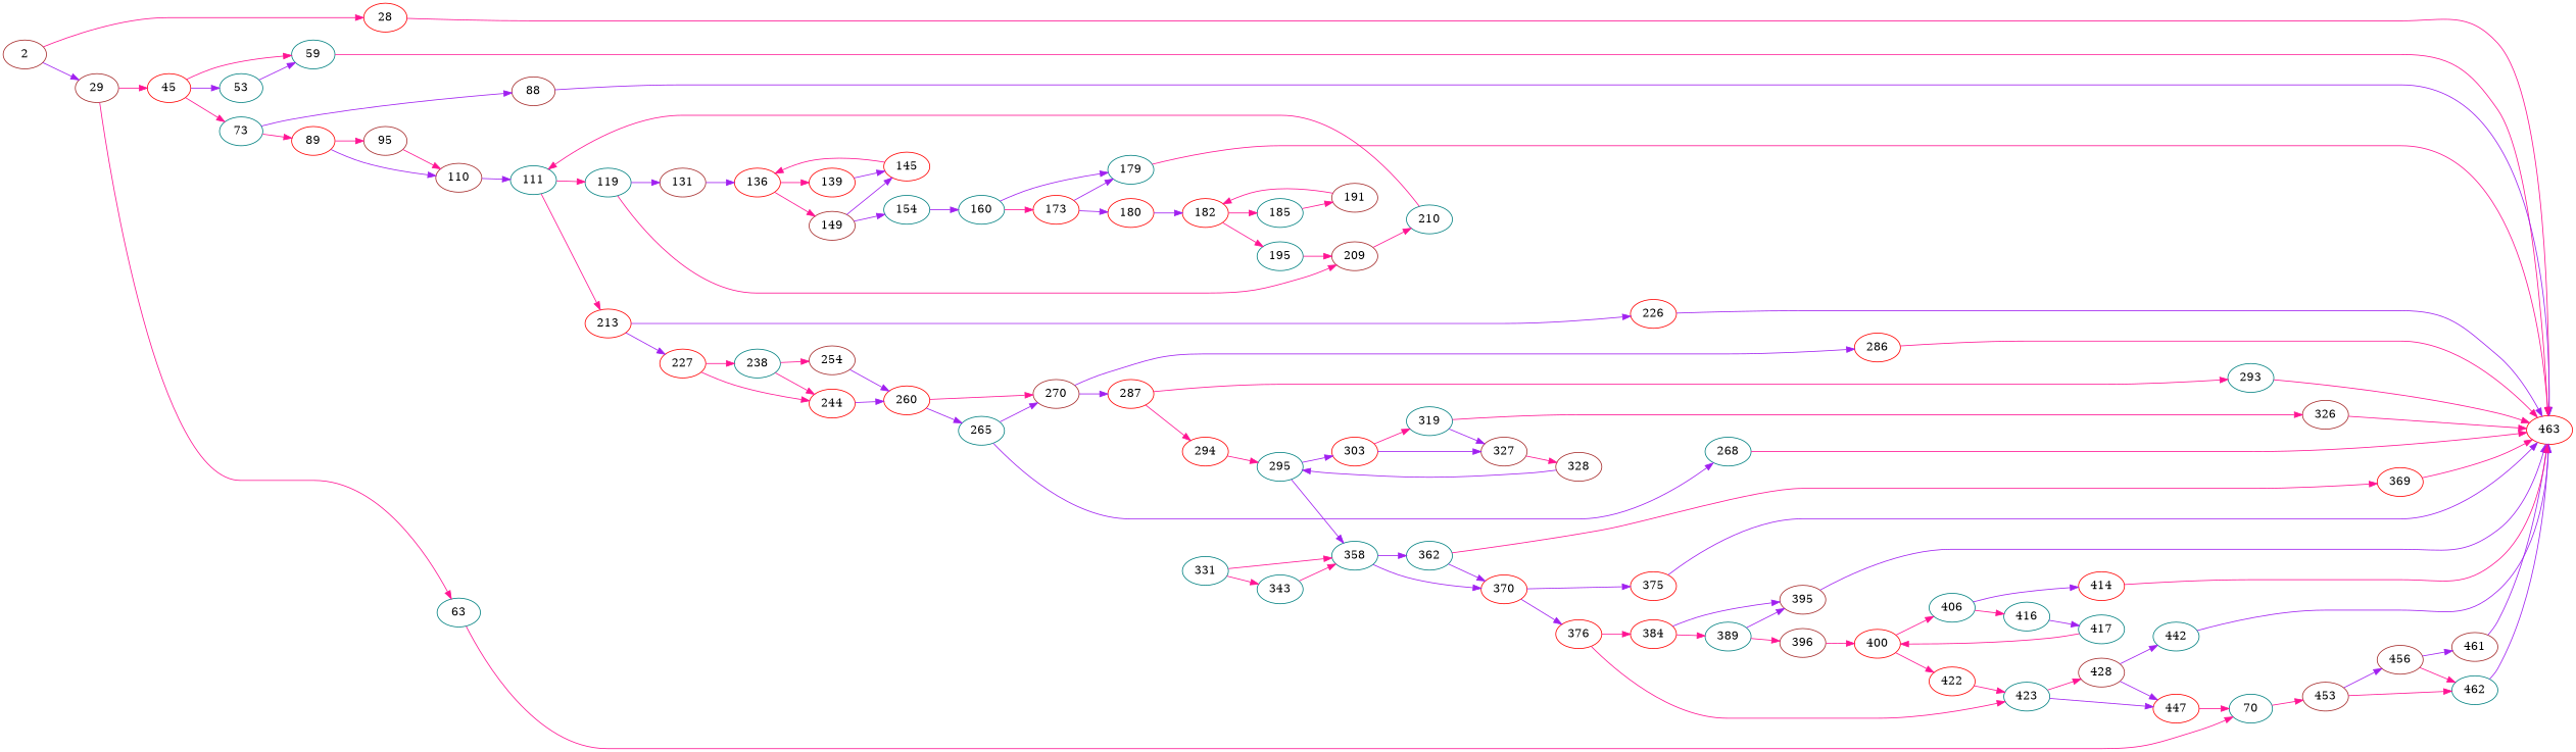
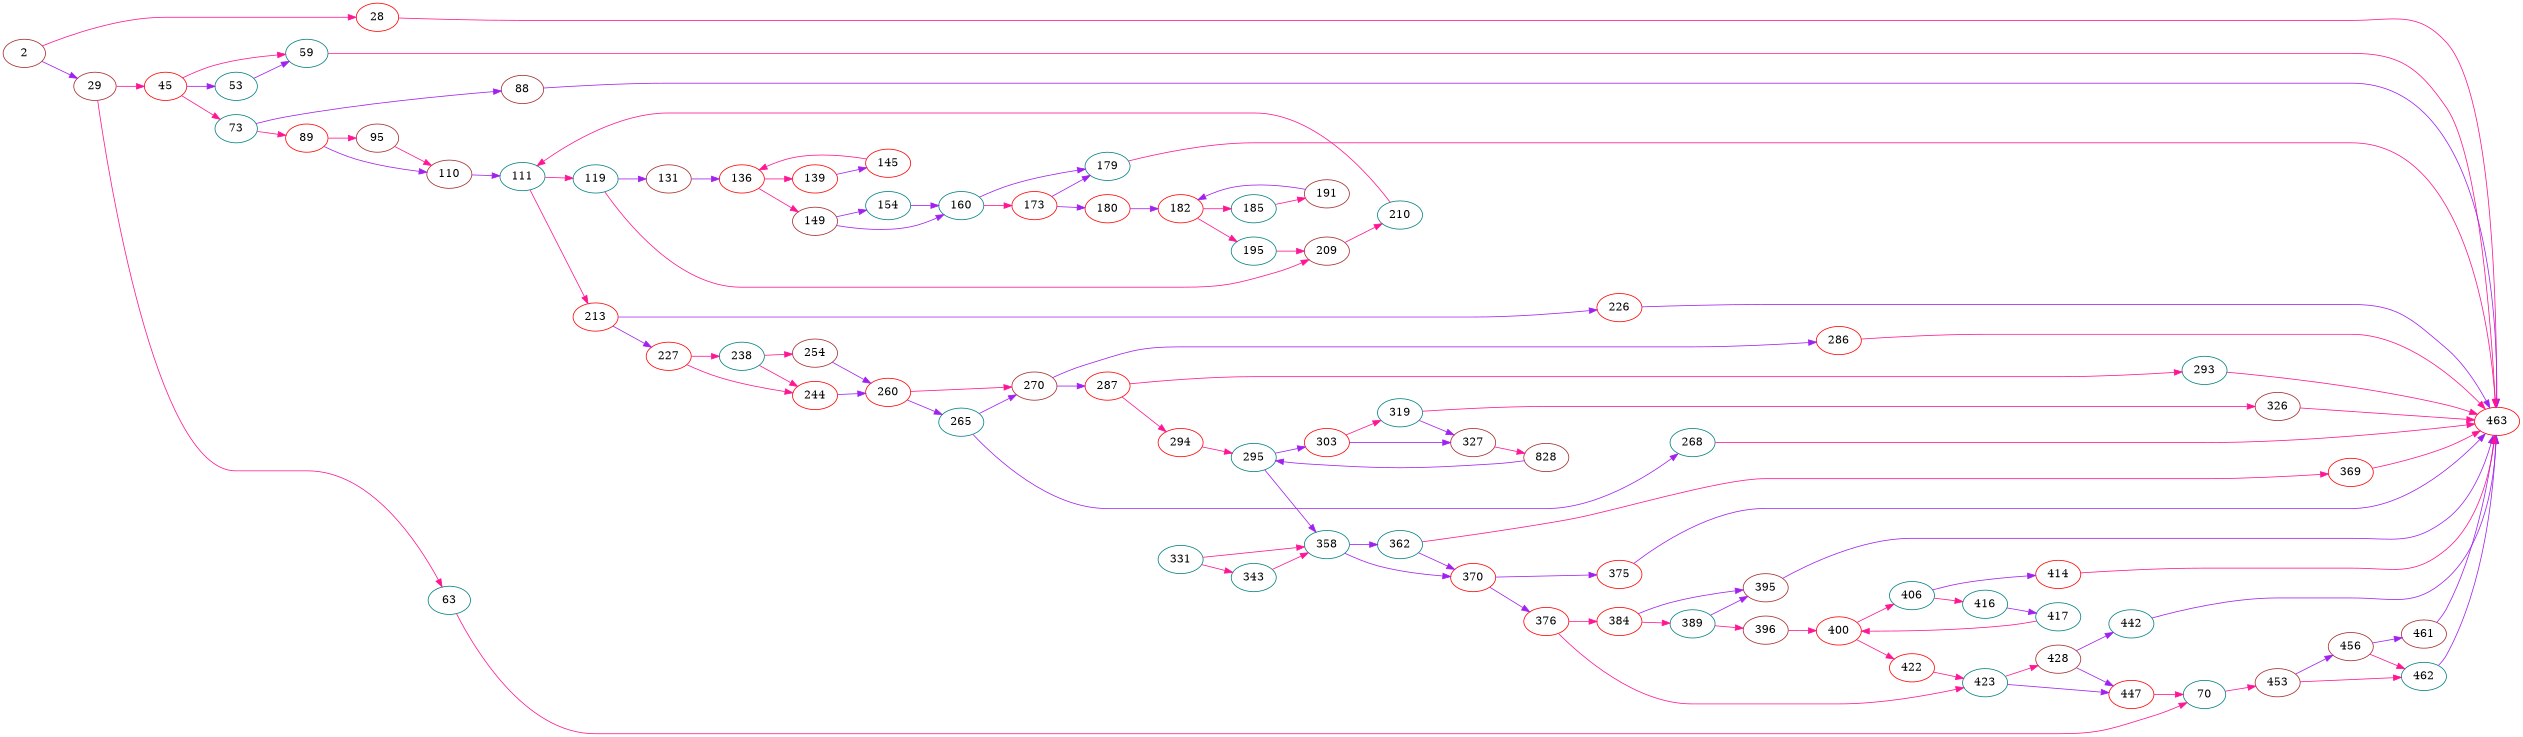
  strict digraph {
    rankdir=LR
    node [color=teal]
    edge [color=deeppink]
    2 [color=brown entry=true]
    28 [color=red]
    29 [color=brown]
    463 [color=red]
    45 [color=red]
    63
    59
    53
    73
    70
    453 [color=brown]
    88 [color=brown]
    89 [color=red]
    456 [color=brown]
    462
    95 [color=brown]
    110 [color=brown]
    461 [color=brown]
    111
    119
    213 [color=red]
    131 [color=brown]
    209 [color=brown]
    226 [color=red]
    227 [color=red]
    136 [color=red]
    210
    244 [color=red]
    238
    139 [color=red]
    149 [color=brown]
    145 [color=red]
    154
    160
    179
    173 [color=red]
    180 [color=red]
    182 [color=red]
    185
    195
    191 [color=brown]
    260 [color=red]
    254 [color=brown]
    265
    270 [color=brown]
    268
    286 [color=red]
    287 [color=red]
    293
    294 [color=red]
    295
    303 [color=red]
    358
    319
    327 [color=brown]
    331
    343
    326 [color=brown]
-   328 [color=brown]
+   328 [color=brown label=828]
    362
    370 [color=red]
    369 [color=red]
    375 [color=red]
    376 [color=red]
    384 [color=red]
    423
    395 [color=brown]
    389
    428 [color=brown]
    447 [color=red]
    396 [color=brown]
    442
    400 [color=red]
    406
    422 [color=red]
    414 [color=red]
    416
    417
    2 -> 28 [cond=true]
    2 -> 29 [color=purple cond=false]
    28 -> 463
    29 -> 45 [cond=true]
    29 -> 63 [cond=false]
    45 -> 59 [cond=true]
    45 -> 53 [color=purple cond=false]
    45 -> 73 [cond=true]
    63 -> 70
    59 -> 463
    53 -> 59 [color=purple]
    73 -> 88 [color=purple cond=true]
    73 -> 89 [cond=false]
    70 -> 453 [cond=false]
    453 -> 456 [color=purple cond=true]
    453 -> 462 [cond=false]
    88 -> 463 [color=purple]
    89 -> 95 [cond=true]
    89 -> 110 [color=purple cond=false]
    456 -> 462 [cond=false]
    456 -> 461 [color=purple cond=true]
    462 -> 463 [color=purple]
    95 -> 110
    110 -> 111 [color=purple]
    461 -> 463 [color=purple]
    111 -> 119 [cond=true]
    111 -> 213 [cond=false]
    119 -> 131 [color=purple cond=true]
    119 -> 209 [cond=false]
    213 -> 226 [color=purple cond=true]
    213 -> 227 [color=purple cond=false]
    131 -> 136 [color=purple]
    209 -> 210
    226 -> 463 [color=purple]
    227 -> 244 [cond=true]
    227 -> 238 [cond=false]
    136 -> 139 [cond=true]
    136 -> 149 [cond=false]
    210 -> 111
    244 -> 260 [color=purple]
    238 -> 244 [cond=true]
    238 -> 254 [cond=false]
    139 -> 145 [color=purple]
    149 -> 154 [color=purple cond=true]
-   149 -> 145 [color=purple cond=false]
+   149 -> 160 [color=purple cond=false]
    145 -> 136
    154 -> 160 [color=purple]
    160 -> 179 [color=purple cond=true]
    160 -> 173 [cond=false]
    179 -> 463
    173 -> 179 [color=purple cond=true]
    173 -> 180 [color=purple cond=false]
    180 -> 182 [color=purple]
    182 -> 185 [cond=true]
    182 -> 195 [cond=false]
    185 -> 191
    195 -> 209
-   191 -> 182
+   191 -> 182 [color=purple]
    260 -> 265 [color=purple cond=true]
    260 -> 270 [cond=false]
    254 -> 260 [color=purple]
    265 -> 270 [color=purple cond=true]
    265 -> 268 [color=purple cond=false]
    270 -> 286 [color=purple cond=true]
    270 -> 287 [color=purple cond=false]
    268 -> 463
    286 -> 463
    287 -> 293 [cond=true]
    287 -> 294 [cond=false]
    293 -> 463
    294 -> 295
    295 -> 303 [color=purple cond=true]
    295 -> 358 [color=purple cond=false]
    303 -> 319 [cond=true]
    303 -> 327 [color=purple cond=false]
    358 -> 362 [color=purple cond=true]
    358 -> 370 [color=purple cond=false]
    319 -> 327 [color=purple cond=false]
    319 -> 326 [cond=true]
    327 -> 328
    331 -> 358 [cond=false]
    331 -> 343 [cond=true]
    343 -> 358
    326 -> 463
    328 -> 295 [color=purple]
    362 -> 370 [color=purple cond=false]
    362 -> 369 [cond=true]
    370 -> 375 [color=purple cond=true]
    370 -> 376 [color=purple cond=false]
    369 -> 463
    375 -> 463 [color=purple]
    376 -> 384 [cond=true]
    376 -> 423 [cond=false]
    384 -> 395 [color=purple cond=true]
    384 -> 389 [cond=false]
    423 -> 428 [cond=true]
    423 -> 447 [color=purple cond=false]
    395 -> 463 [color=purple]
    389 -> 395 [color=purple cond=true]
    389 -> 396 [cond=false]
    428 -> 447 [color=purple cond=false]
    428 -> 442 [color=purple cond=true]
    447 -> 70
    396 -> 400
    442 -> 463 [color=purple]
    400 -> 406 [cond=true]
    400 -> 422 [cond=false]
    406 -> 414 [color=purple cond=true]
    406 -> 416 [cond=false]
    422 -> 423
    414 -> 463
    416 -> 417 [color=purple]
    417 -> 400
  }
